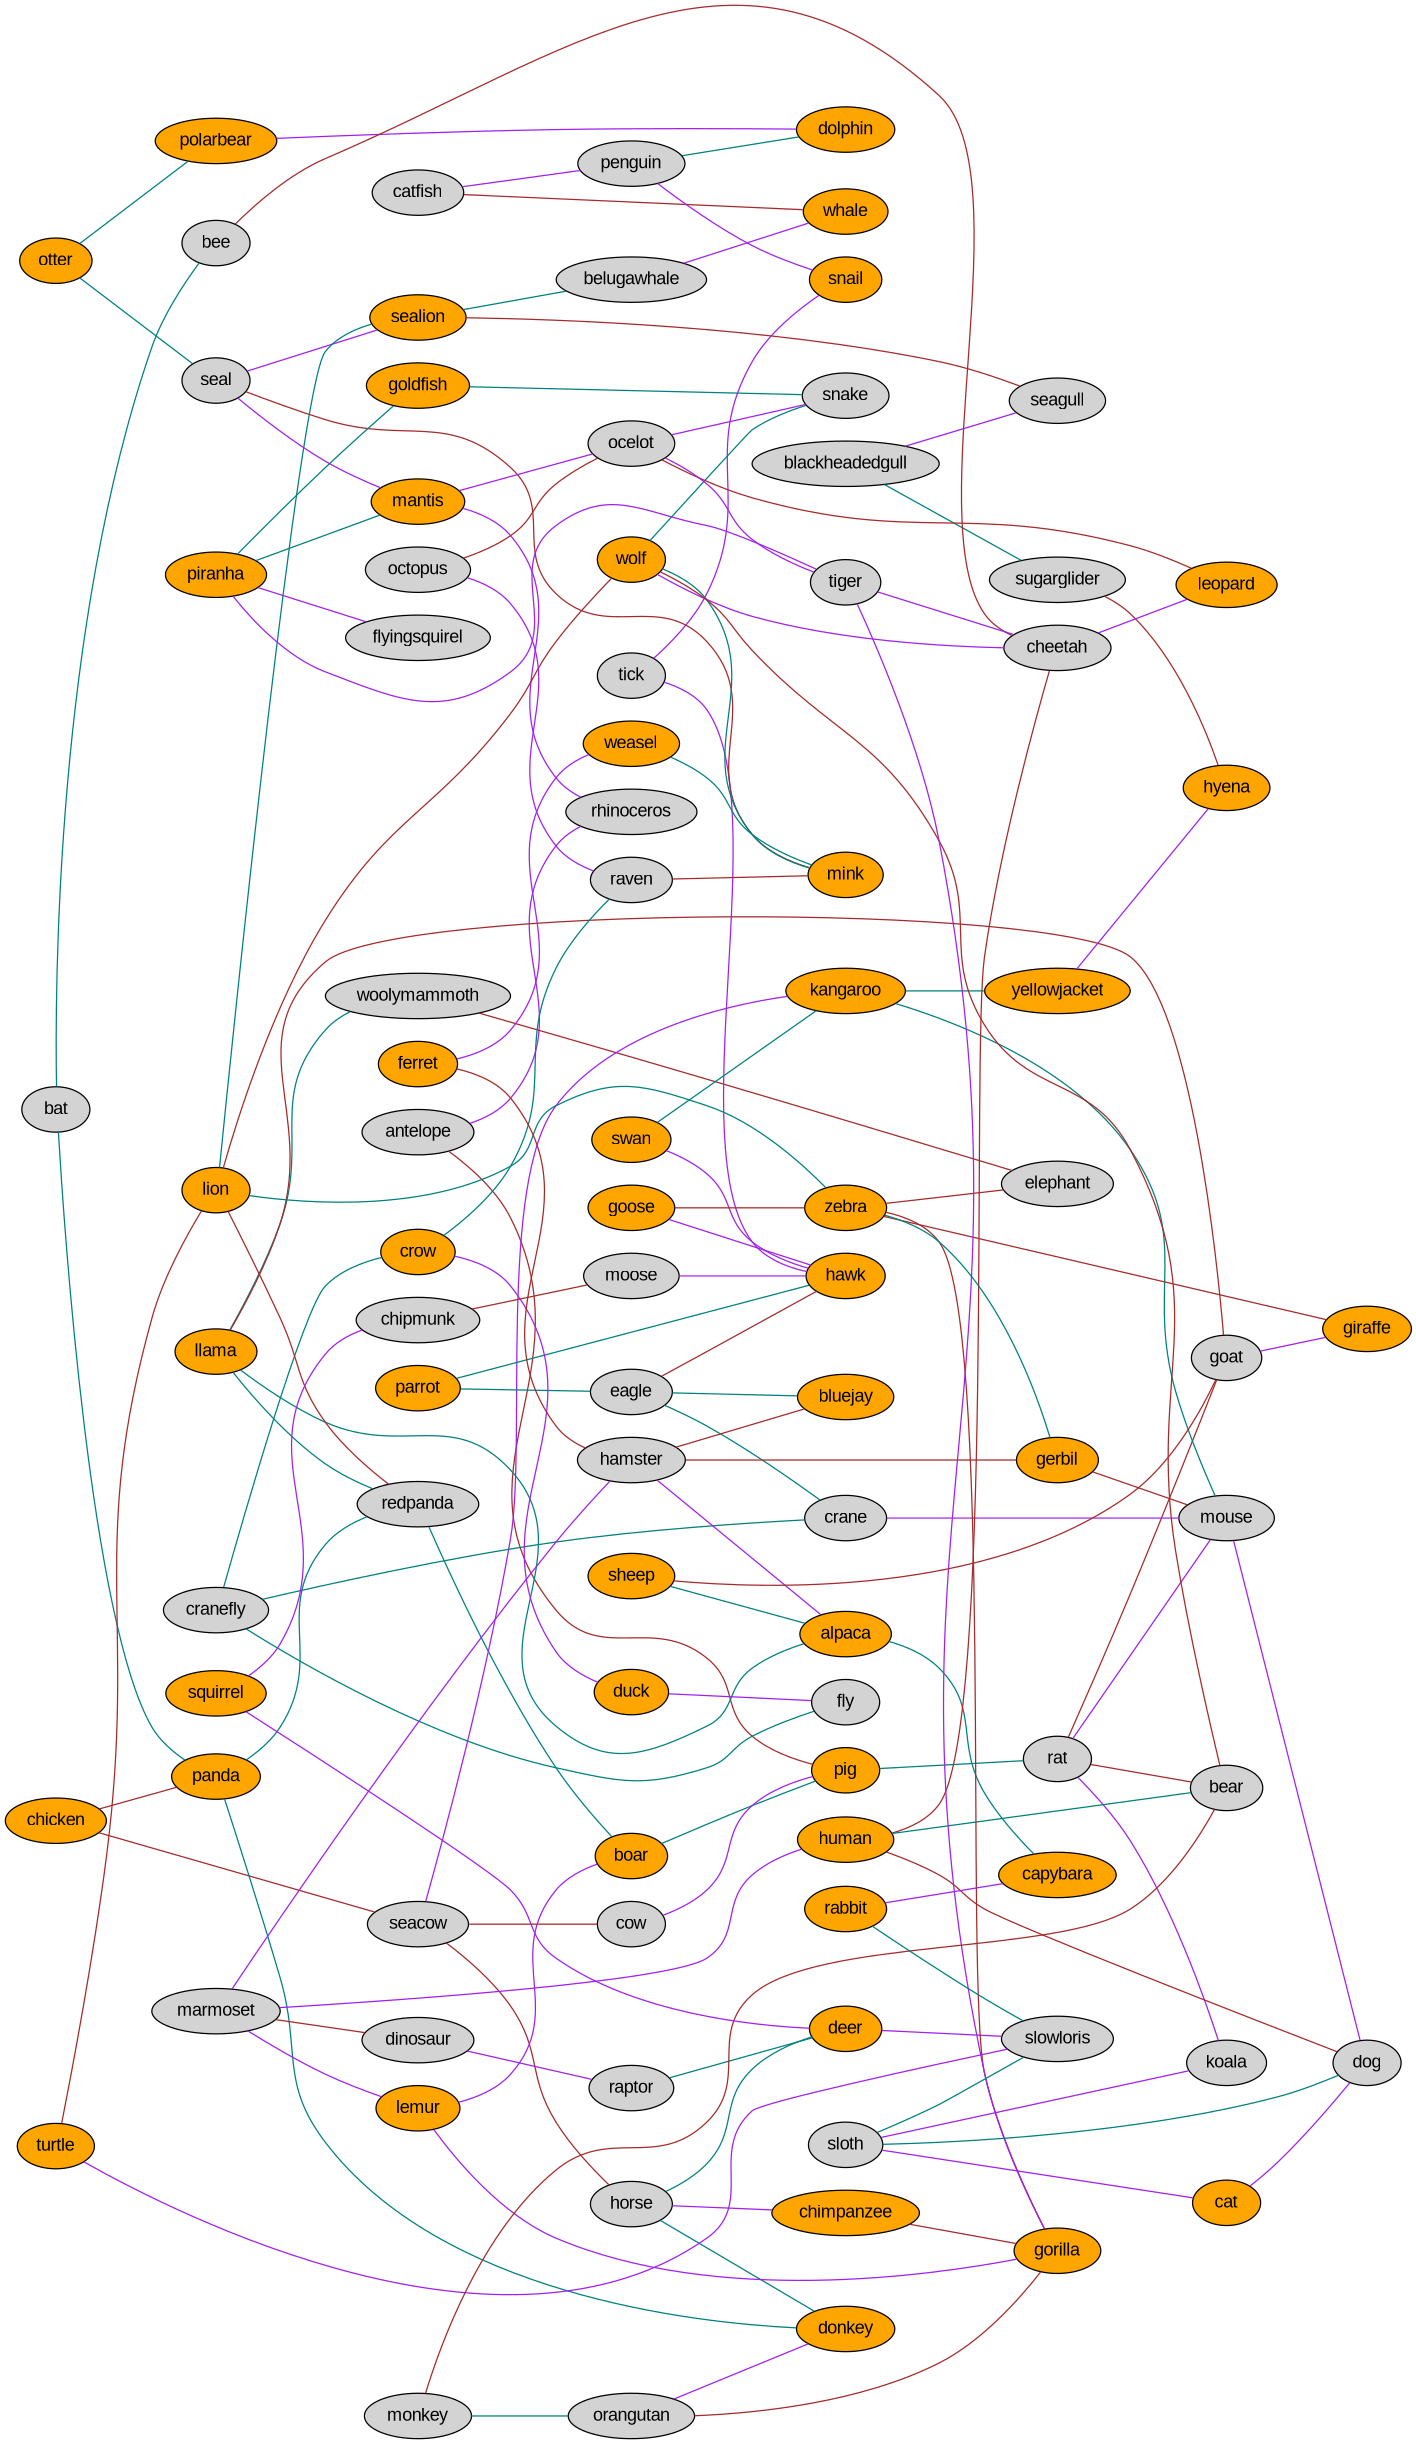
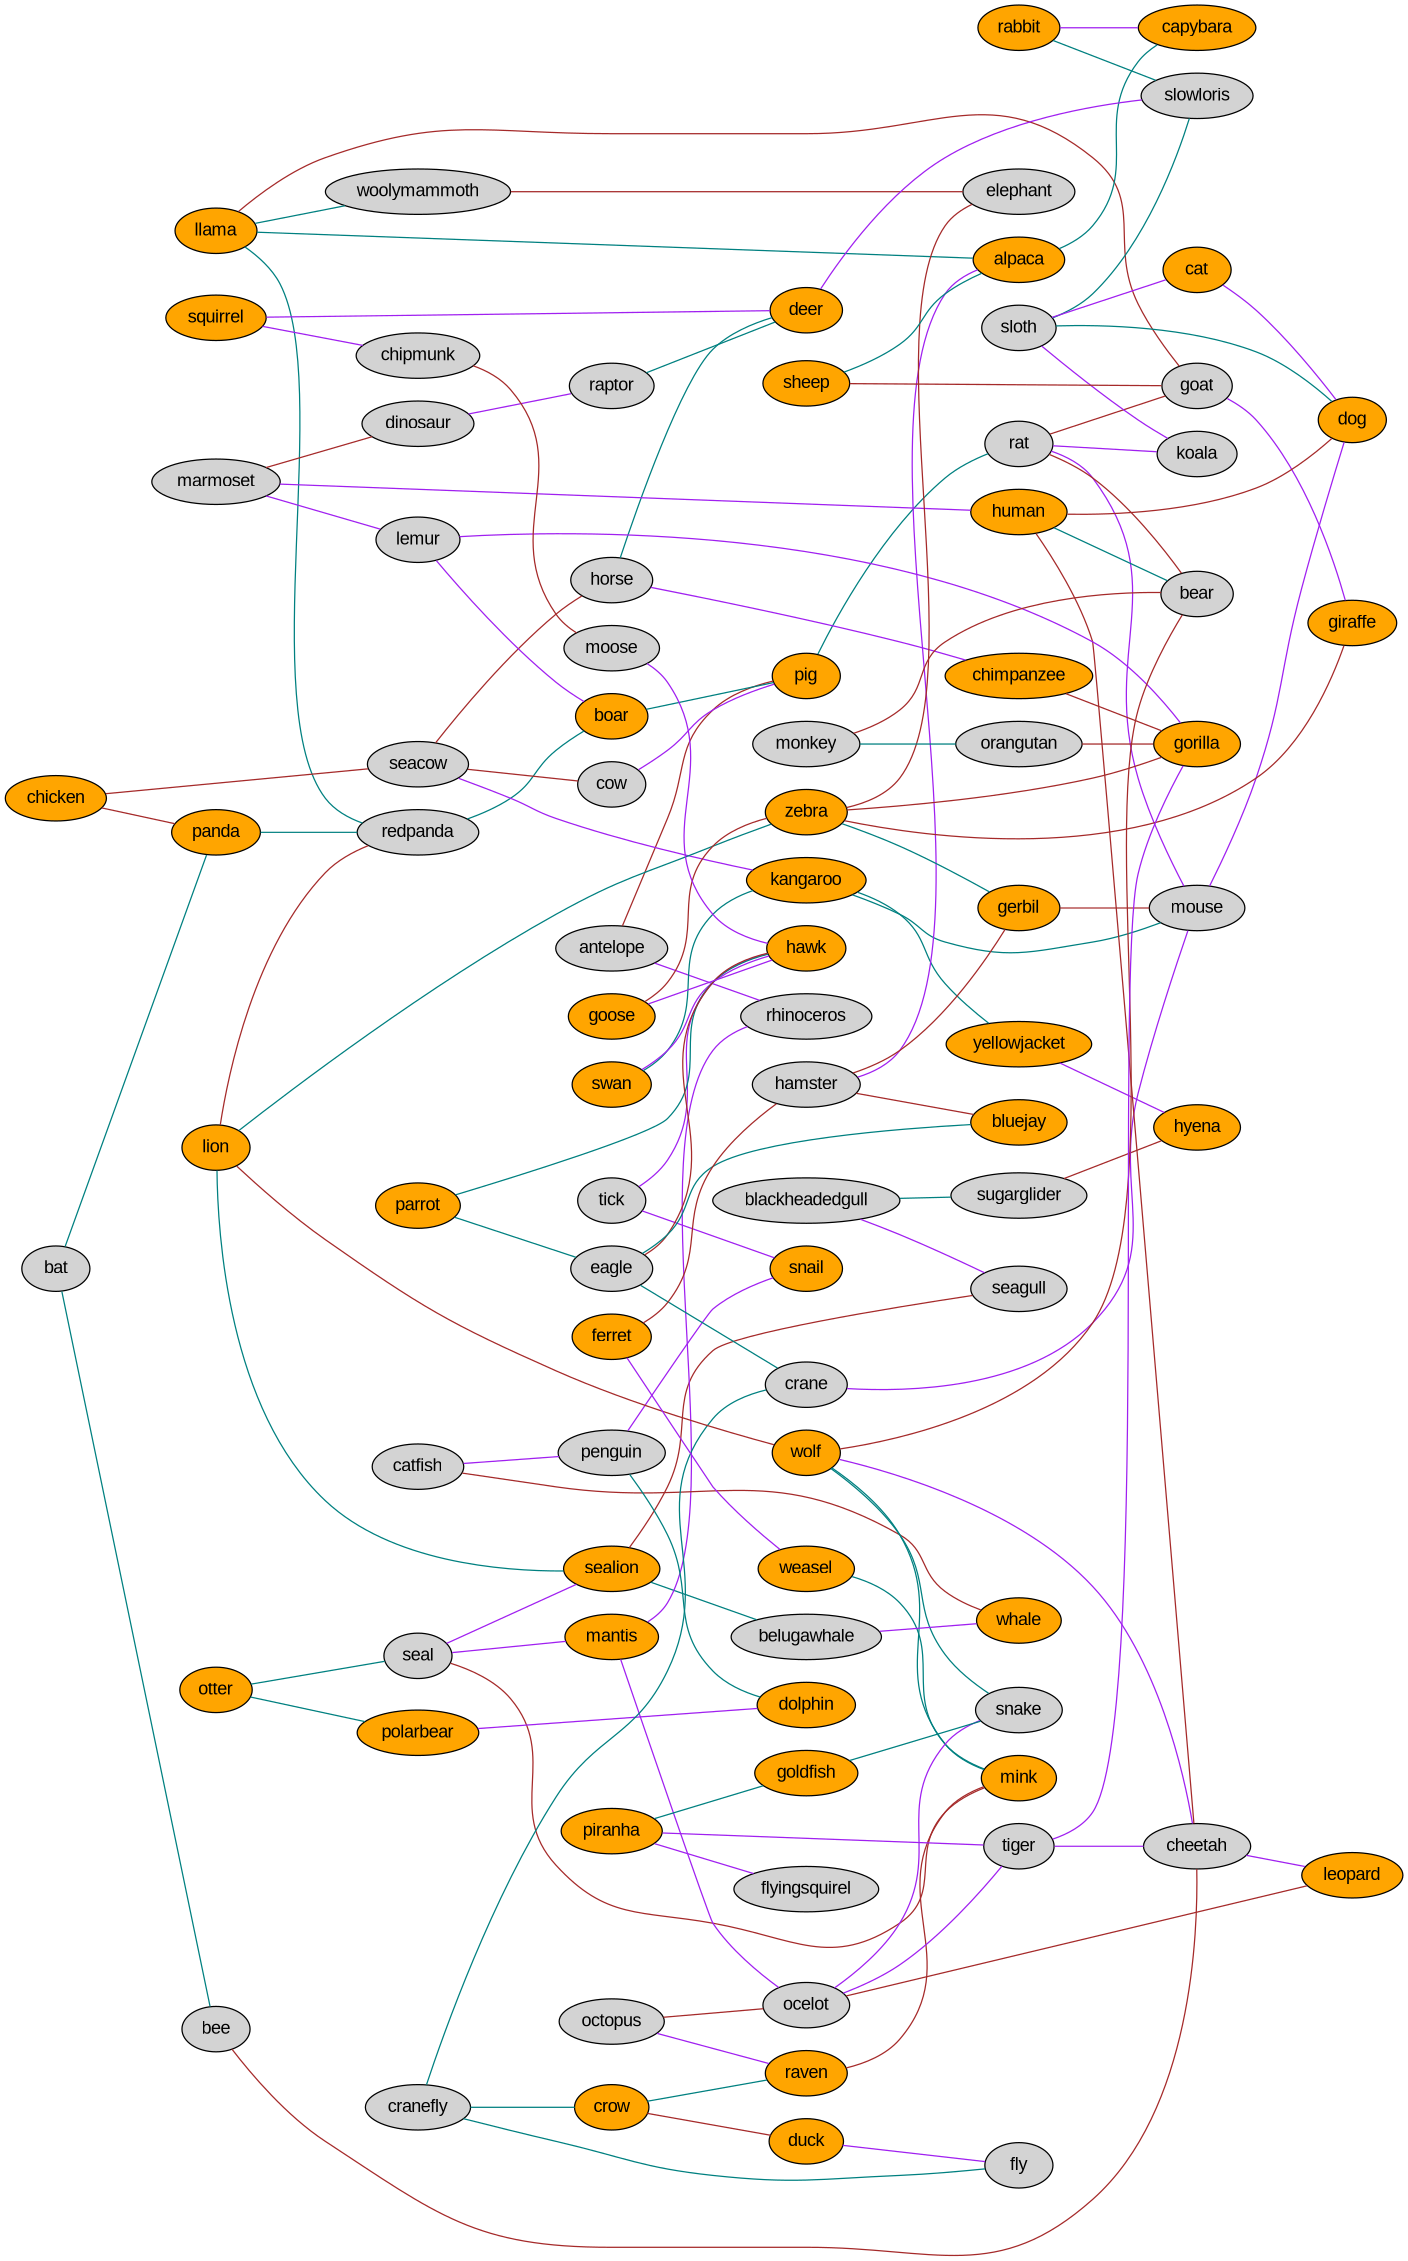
  strict graph {
    fontname="Liberation Sans"
    rankdir=LR
    node [fillcolor=orange fontname="Liberation Sans" style=filled]
    edge [color=purple fontname="Liberation Sans" weight=1]
    antelope [fillcolor=lightgrey]
    pig
    rhinoceros [fillcolor=lightgrey]
    rat [fillcolor=lightgrey]
    redpanda [fillcolor=lightgrey]
    llama
    alpaca
    woolymammoth [fillcolor=lightgrey]
    goat [fillcolor=lightgrey]
    boar
    capybara
    elephant [fillcolor=lightgrey]
    giraffe
    blackheadedgull [fillcolor=lightgrey]
    sugarglider [fillcolor=lightgrey]
    seagull [fillcolor=lightgrey]
    hyena
    seacow [fillcolor=lightgrey]
    chicken
    panda
    kangaroo
    horse [fillcolor=lightgrey]
    cow [fillcolor=lightgrey]
-   donkey
    tick [fillcolor=lightgrey]
    snail
    hawk
    swan
    yellowjacket
    mouse [fillcolor=lightgrey]
    seal [fillcolor=lightgrey]
    otter
    polarbear
    sealion
    mantis
    mink
    dolphin
    catfish [fillcolor=lightgrey]
    penguin [fillcolor=lightgrey]
    whale
    bat [fillcolor=lightgrey]
    bee [fillcolor=lightgrey]
    cheetah [fillcolor=lightgrey]
    parrot
    eagle [fillcolor=lightgrey]
    crane [fillcolor=lightgrey]
    bluejay
    cranefly [fillcolor=lightgrey]
    crow
    fly [fillcolor=lightgrey]
    duck
-   raven [fillcolor=lightgrey]
+   raven
    marmoset [fillcolor=lightgrey]
    dinosaur [fillcolor=lightgrey]
    human
-   lemur
+   lemur [fillcolor=lightgrey]
    hamster [fillcolor=lightgrey]
    raptor [fillcolor=lightgrey]
    bear [fillcolor=lightgrey]
-   dog [fillcolor=lightgrey]
+   dog
    gorilla
    gerbil
    deer
-   turtle
    lion
    slowloris [fillcolor=lightgrey]
    zebra
    wolf
    leopard
    ferret
    weasel
    goose
    belugawhale [fillcolor=lightgrey]
    snake [fillcolor=lightgrey]
    ocelot [fillcolor=lightgrey]
    chimpanzee
    piranha
    goldfish
    flyingsquirel [fillcolor=lightgrey]
    tiger [fillcolor=lightgrey]
    monkey [fillcolor=lightgrey]
    orangutan [fillcolor=lightgrey]
    octopus [fillcolor=lightgrey]
    sloth [fillcolor=lightgrey]
    cat
    koala [fillcolor=lightgrey]
    sheep
    squirrel
    chipmunk [fillcolor=lightgrey]
    moose [fillcolor=lightgrey]
    rabbit
    antelope -- pig [color=brown]
    antelope -- rhinoceros
    pig -- rat [color=teal]
    rat -- goat [color=brown]
    rat -- mouse
    rat -- bear [color=brown]
    rat -- koala
    redpanda -- boar [color=teal]
    llama -- redpanda [color=teal]
    llama -- alpaca [color=teal]
    llama -- woolymammoth [color=teal]
    llama -- goat [color=brown]
    alpaca -- capybara [color=teal]
    woolymammoth -- elephant [color=brown]
    goat -- giraffe
    boar -- pig [color=teal]
    blackheadedgull -- sugarglider [color=teal]
    blackheadedgull -- seagull
    sugarglider -- hyena [color=brown]
    seacow -- kangaroo
    seacow -- horse [color=brown]
    seacow -- cow [color=brown]
    chicken -- seacow [color=brown]
    chicken -- panda [color=brown]
    panda -- redpanda [color=teal]
-   panda -- donkey [color=teal]
    kangaroo -- yellowjacket [color=teal]
    kangaroo -- mouse [color=teal]
-   horse -- donkey [color=teal]
    horse -- deer [color=teal]
    horse -- chimpanzee
    cow -- pig
    tick -- snail
    tick -- hawk
    swan -- kangaroo [color=teal]
    swan -- hawk
    yellowjacket -- hyena
    mouse -- dog
    seal -- sealion
    seal -- mantis
    seal -- mink [color=brown]
    otter -- seal [color=teal]
    otter -- polarbear [color=teal]
    polarbear -- dolphin
    sealion -- seagull [color=brown]
    sealion -- belugawhale [color=teal]
    mantis -- rhinoceros
    mantis -- ocelot
    catfish -- penguin
    catfish -- whale [color=brown]
    penguin -- snail
    penguin -- dolphin [color=teal]
    bat -- panda [color=teal]
    bat -- bee [color=teal]
    bee -- cheetah [color=brown]
    cheetah -- leopard
    parrot -- hawk [color=teal]
    parrot -- eagle [color=teal]
    eagle -- hawk [color=brown]
    eagle -- crane [color=teal]
    eagle -- bluejay [color=teal]
    crane -- mouse
    cranefly -- crane [color=teal]
    cranefly -- crow [color=teal]
    cranefly -- fly [color=teal]
-   crow -- duck
+   crow -- duck [color=brown]
    crow -- raven [color=teal]
    duck -- fly
    raven -- mink [color=brown]
    marmoset -- dinosaur [color=brown]
    marmoset -- human
    marmoset -- lemur
-   marmoset -- hamster
    dinosaur -- raptor
    human -- cheetah [color=brown]
    human -- bear [color=teal]
    human -- dog [color=brown]
    lemur -- boar
    lemur -- gorilla
    hamster -- alpaca
    hamster -- bluejay [color=brown]
    hamster -- gerbil [color=brown]
    raptor -- deer [color=teal]
    gerbil -- mouse [color=brown]
    deer -- slowloris
-   turtle -- lion [color=brown]
-   turtle -- slowloris
    lion -- redpanda [color=brown]
    lion -- sealion [color=teal]
    lion -- zebra [color=teal]
    lion -- wolf [color=brown]
    zebra -- elephant [color=brown]
    zebra -- giraffe [color=brown]
    zebra -- gorilla [color=brown]
    zebra -- gerbil [color=teal]
    wolf -- mink [color=teal]
    wolf -- cheetah
    wolf -- bear [color=brown]
    wolf -- snake [color=teal]
    ferret -- hamster [color=brown]
    ferret -- weasel
    weasel -- mink [color=teal]
    goose -- hawk
    goose -- zebra [color=brown]
    belugawhale -- whale
    ocelot -- leopard [color=brown]
    ocelot -- snake
    ocelot -- tiger
    chimpanzee -- gorilla [color=brown]
-   piranha -- mantis [color=teal]
    piranha -- goldfish [color=teal]
    piranha -- flyingsquirel
    piranha -- tiger
    goldfish -- snake [color=teal]
    tiger -- cheetah
    tiger -- gorilla
    monkey -- bear [color=brown]
    monkey -- orangutan [color=teal]
-   orangutan -- donkey
    orangutan -- gorilla [color=brown]
    octopus -- raven
    octopus -- ocelot [color=brown]
    sloth -- dog [color=teal]
    sloth -- slowloris [color=teal]
    sloth -- cat
    sloth -- koala
    cat -- dog
    sheep -- alpaca [color=teal]
    sheep -- goat [color=brown]
    squirrel -- deer
    squirrel -- chipmunk
    chipmunk -- moose [color=brown]
    moose -- hawk
    rabbit -- capybara
    rabbit -- slowloris [color=teal]
  }
